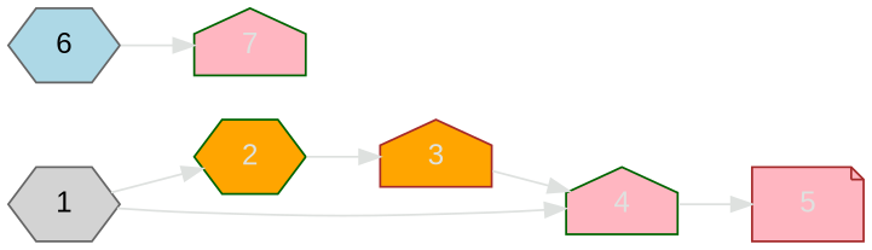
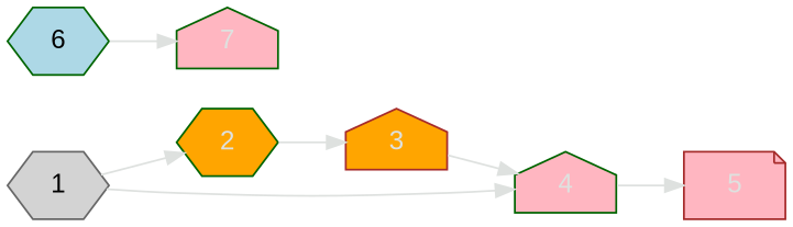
  digraph {
    rankdir=LR
    fontname="Liberation Sans"
    node [color=darkgreen fillcolor=lightpink fontcolor="#DEE1DF" style=filled shape=hexagon fontname="Liberation Sans"]
    edge [color="#DEE1DF" fontname="Liberation Sans"]
    1 [color=gray40 fillcolor=lightgrey fontcolor=black]
    2 [fillcolor=orange]
    4 [shape=house]
    3 [color=brown fillcolor=orange shape=house]
    5 [color=brown shape=note]
-   6 [color=gray40 fillcolor=lightblue fontcolor=black]
+   6 [fillcolor=lightblue fontcolor=black]
    7 [shape=house]
    1 -> 2
    1 -> 4
    2 -> 3
    4 -> 5
    3 -> 4
    6 -> 7
  }
